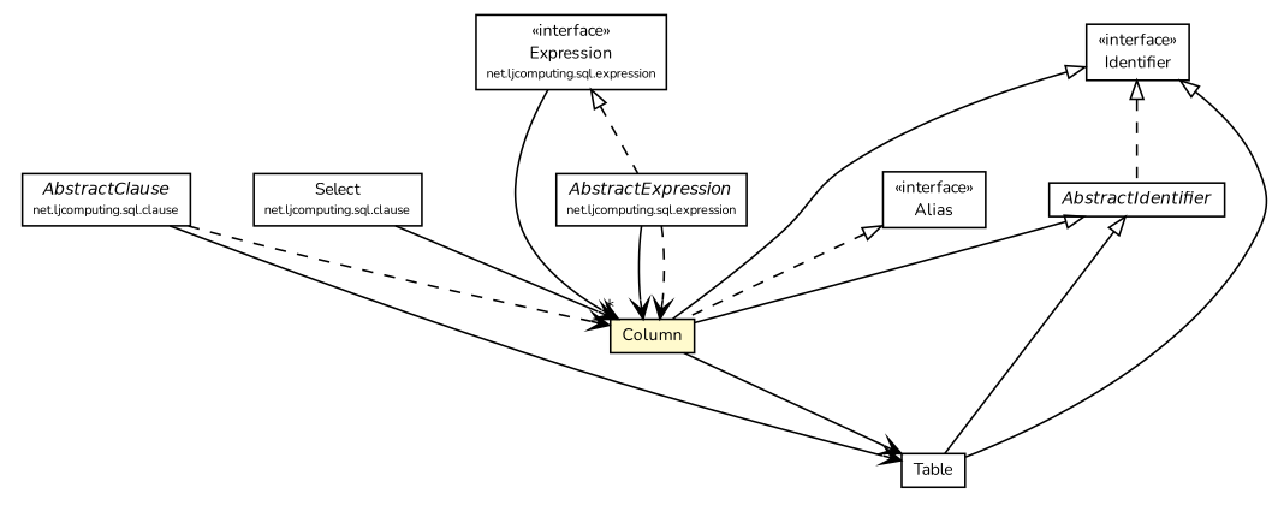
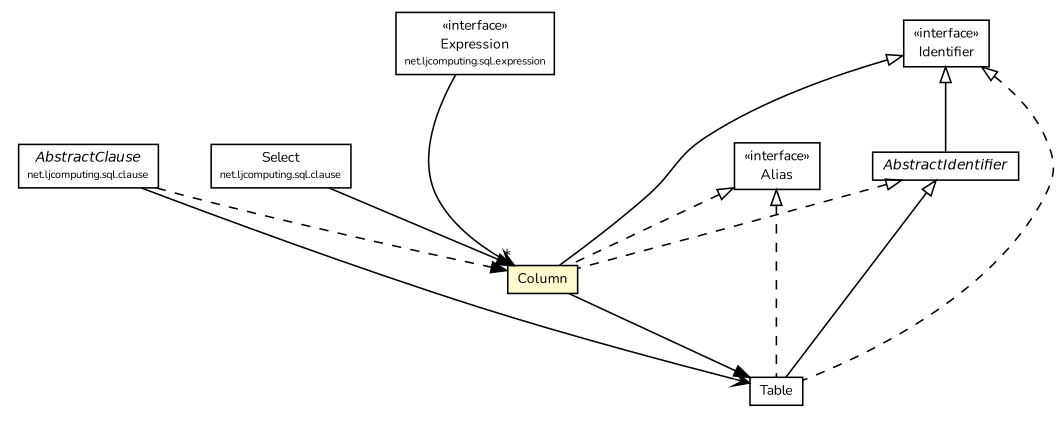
  digraph {
    fontname=Nunito
    nodesep=0.25
    ranksep=0.5
    node [fontcolor=black fontname=Nunito fontsize=9.0 shape=plaintext]
    edge [fontname=Nunito fontsize=10 headport=p labelfontname=Helvetica labelfontsize=10 style=dashed tailport=p arrowtail=empty dir=back]
    n1 [label=<<table title="net.ljcomputing.sql.clause.AbstractClause" border="0" cellborder="1" cellspacing="0" cellpadding="2" port="p" href="../clause/AbstractClause.html"> 		<tr><td><table border="0" cellspacing="0" cellpadding="1"> <tr><td align="center" balign="center"><font face="Helvetica-Oblique"> AbstractClause </font></td></tr> <tr><td align="center" balign="center"><font point-size="7.0"> net.ljcomputing.sql.clause </font></td></tr> 		</table></td></tr> 		</table>>]
    n2 [label=<<table title="net.ljcomputing.sql.identifier.Column" border="0" cellborder="1" cellspacing="0" cellpadding="2" port="p" bgcolor="lemonChiffon" href="./Column.html"> 		<tr><td><table border="0" cellspacing="0" cellpadding="1"> <tr><td align="center" balign="center"> Column </td></tr> 		</table></td></tr> 		</table>>]
    n3 [label=<<table title="net.ljcomputing.sql.identifier.Table" border="0" cellborder="1" cellspacing="0" cellpadding="2" port="p" href="./Table.html"> 		<tr><td><table border="0" cellspacing="0" cellpadding="1"> <tr><td align="center" balign="center"> Table </td></tr> 		</table></td></tr> 		</table>>]
    n4 [label=<<table title="net.ljcomputing.sql.clause.Select" border="0" cellborder="1" cellspacing="0" cellpadding="2" port="p" href="../clause/Select.html"> 		<tr><td><table border="0" cellspacing="0" cellpadding="1"> <tr><td align="center" balign="center"> Select </td></tr> <tr><td align="center" balign="center"><font point-size="7.0"> net.ljcomputing.sql.clause </font></td></tr> 		</table></td></tr> 		</table>>]
    n5 [label=<<table title="net.ljcomputing.sql.expression.Expression" border="0" cellborder="1" cellspacing="0" cellpadding="2" port="p" href="../expression/Expression.html"> 		<tr><td><table border="0" cellspacing="0" cellpadding="1"> <tr><td align="center" balign="center"> &#171;interface&#187; </td></tr> <tr><td align="center" balign="center"> Expression </td></tr> <tr><td align="center" balign="center"><font point-size="7.0"> net.ljcomputing.sql.expression </font></td></tr> 		</table></td></tr> 		</table>>]
-   n6 [label=<<table title="net.ljcomputing.sql.expression.AbstractExpression" border="0" cellborder="1" cellspacing="0" cellpadding="2" port="p" href="../expression/AbstractExpression.html"> 		<tr><td><table border="0" cellspacing="0" cellpadding="1"> <tr><td align="center" balign="center"><font face="Helvetica-Oblique"> AbstractExpression </font></td></tr> <tr><td align="center" balign="center"><font point-size="7.0"> net.ljcomputing.sql.expression </font></td></tr> 		</table></td></tr> 		</table>>]
    n7 [label=<<table title="net.ljcomputing.sql.identifier.AbstractIdentifier" border="0" cellborder="1" cellspacing="0" cellpadding="2" port="p" href="./AbstractIdentifier.html"> 		<tr><td><table border="0" cellspacing="0" cellpadding="1"> <tr><td align="center" balign="center"><font face="Helvetica-Oblique"> AbstractIdentifier </font></td></tr> 		</table></td></tr> 		</table>>]
    n8 [label=<<table title="net.ljcomputing.sql.identifier.Identifier" border="0" cellborder="1" cellspacing="0" cellpadding="2" port="p" href="./Identifier.html"> 		<tr><td><table border="0" cellspacing="0" cellpadding="1"> <tr><td align="center" balign="center"> &#171;interface&#187; </td></tr> <tr><td align="center" balign="center"> Identifier </td></tr> 		</table></td></tr> 		</table>>]
    n9 [label=<<table title="net.ljcomputing.sql.identifier.Alias" border="0" cellborder="1" cellspacing="0" cellpadding="2" port="p" href="./Alias.html"> 		<tr><td><table border="0" cellspacing="0" cellpadding="1"> <tr><td align="center" balign="center"> &#171;interface&#187; </td></tr> <tr><td align="center" balign="center"> Alias </td></tr> 		</table></td></tr> 		</table>>]
-   n1 -> n2 [arrowhead=open color=black fontcolor=black fontsize=10.0 arrowtail="" dir=""]
+   n1 -> n2 [arrowhead=normal color=black fontcolor=black fontsize=10.0 arrowtail="" dir=""]
    n1 -> n3 [arrowhead=open color=black fontcolor=black fontsize=10.0 style=solid arrowtail="" dir=""]
-   n2 -> n3 [arrowhead=open color=black fontcolor=black fontsize=10.0 style="" arrowtail="" dir=""]
-   n4 -> n2 [arrowhead=open color=black fontcolor=black fontsize=10.0 headlabel="*" style="" arrowtail="" dir=""]
+   n2 -> n3 [arrowhead=normal color=black fontcolor=black fontsize=10.0 style="" arrowtail="" dir=""]
+   n4 -> n2 [arrowhead=normal color=black fontcolor=black fontsize=10.0 headlabel="*" style="" arrowtail="" dir=""]
    n5 -> n2 [arrowhead=open color=black fontcolor=black fontsize=10.0 style=solid arrowtail="" dir=""]
-   n5 -> n6
-   n6 -> n2 [arrowhead=open color=black fontcolor=black fontsize=10.0 style="" arrowtail="" dir=""]
-   n6 -> n2 [arrowhead=open color=black fontcolor=black fontsize=10.0 arrowtail="" dir=""]
-   n7 -> n2 [style=""]
+   n7 -> n2
    n7 -> n3 [style=""]
    n8 -> n2 [style=solid]
-   n8 -> n3 [style=solid]
-   n8 -> n7
+   n8 -> n3
+   n8 -> n7 [style=solid]
    n9 -> n2
+   n9 -> n3
  }
